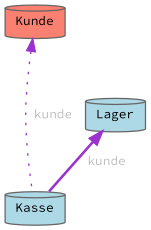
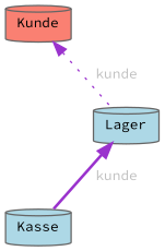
  digraph {
    fontname="Source Code Pro"
    node [color=gray40 fillcolor=lightblue fontname="Source Code Pro" fontsize=10 shape=cylinder style=filled]
    edge [color=darkorchid3 dir=back fontcolor=grey fontname="Source Code Pro" fontsize=10 labelfontname=Helvetica labelfontsize=10]
    n1 [fontcolor=black height=0.2 label=Kasse width=0.4]
    n2 [fillcolor=salmon height=0.2 label=Kunde width=0.4]
    n3 [height=0.2 label=Lager width=0.4]
-   n2 -> n1 [label=" kunde" style=dotted]
+   n2 -> n3 [label=" kunde" style=dotted]
    n3 -> n1 [label=" kunde" style=bold]
  }
